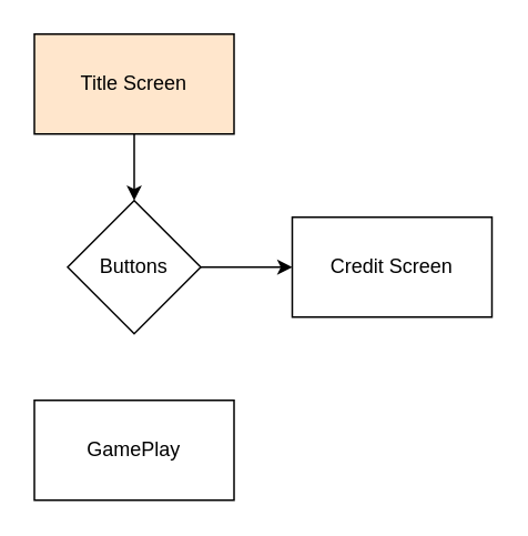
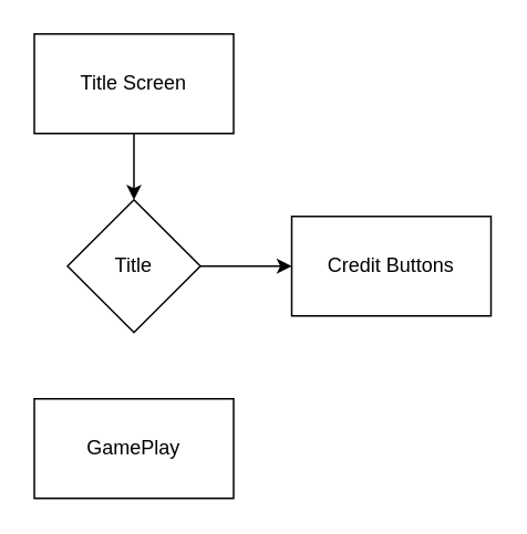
  <mxCell id="0" />
  <mxCell id="1" parent="0" />
  <mxCell id="2" style="edgeStyle=orthogonalEdgeStyle;rounded=0;orthogonalLoop=1;jettySize=auto;html=1;entryX=0.5;entryY=0;entryDx=0;entryDy=0;" edge="1" parent="1" source="3" target="5"><mxGeometry relative="1" as="geometry" /></mxCell>
- <mxCell id="3" value="Title Screen" style="rounded=0;whiteSpace=wrap;html=1;fillColor=#ffe6cc;" vertex="1" parent="1"><mxGeometry x="20" y="20" width="120" height="60" as="geometry" /></mxCell>
+ <mxCell id="3" value="Title Screen" style="rounded=0;whiteSpace=wrap;html=1;" vertex="1" parent="1"><mxGeometry x="20" y="20" width="120" height="60" as="geometry" /></mxCell>
  <mxCell id="4" style="edgeStyle=orthogonalEdgeStyle;rounded=0;orthogonalLoop=1;jettySize=auto;html=1;entryX=0;entryY=0.5;entryDx=0;entryDy=0;" edge="1" parent="1" source="5" target="6"><mxGeometry relative="1" as="geometry" /></mxCell>
- <mxCell id="5" value="Buttons" style="rhombus;whiteSpace=wrap;html=1;" vertex="1" parent="1"><mxGeometry x="40" y="120" width="80" height="80" as="geometry" /></mxCell>
- <mxCell id="6" value="Credit Screen" style="rounded=0;whiteSpace=wrap;html=1;" vertex="1" parent="1"><mxGeometry x="175" y="130" width="120" height="60" as="geometry" /></mxCell>
+ <mxCell id="5" value="Title" style="rhombus;whiteSpace=wrap;html=1;" vertex="1" parent="1"><mxGeometry x="40" y="120" width="80" height="80" as="geometry" /></mxCell>
+ <mxCell id="6" value="Credit Buttons" style="rounded=0;whiteSpace=wrap;html=1;" vertex="1" parent="1"><mxGeometry x="175" y="130" width="120" height="60" as="geometry" /></mxCell>
  <mxCell id="7" value="GamePlay" style="rounded=0;whiteSpace=wrap;html=1;" vertex="1" parent="1"><mxGeometry x="20" y="240" width="120" height="60" as="geometry" /></mxCell>
